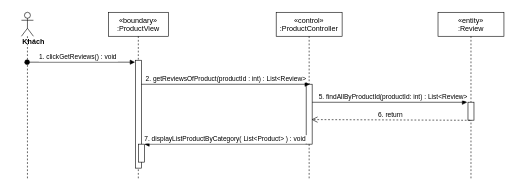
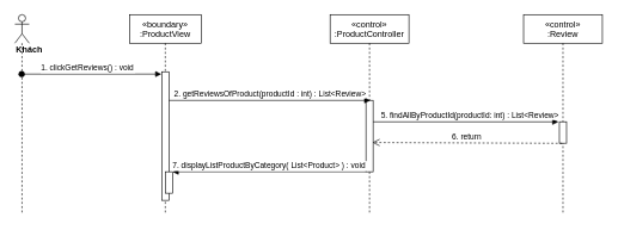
  <mxCell id="0" />
  <mxCell id="1" parent="0" />
  <mxCell id="2" value="«boundary»&#10;:ProductView" style="shape=umlLifeline;perimeter=lifelinePerimeter;container=1;collapsible=0;recursiveResize=0;rounded=0;shadow=0;strokeWidth=1;" parent="1" vertex="1"><mxGeometry x="180" y="20" width="100" height="280" as="geometry" /></mxCell>
  <mxCell id="3" value="" style="points=[];perimeter=orthogonalPerimeter;rounded=0;shadow=0;strokeWidth=1;" parent="2" vertex="1"><mxGeometry x="45" y="80" width="10" height="180" as="geometry" /></mxCell>
  <mxCell id="4" value="" style="html=1;points=[];perimeter=orthogonalPerimeter;" parent="2" vertex="1"><mxGeometry x="50" y="220" width="10" height="30" as="geometry" /></mxCell>
  <mxCell id="5" value="«control»&#10;:ProductController" style="shape=umlLifeline;perimeter=lifelinePerimeter;container=1;collapsible=0;recursiveResize=0;rounded=0;shadow=0;strokeWidth=1;" parent="1" vertex="1"><mxGeometry x="460" y="20" width="110" height="280" as="geometry" /></mxCell>
  <mxCell id="6" value="" style="points=[];perimeter=orthogonalPerimeter;rounded=0;shadow=0;strokeWidth=1;" parent="5" vertex="1"><mxGeometry x="50" y="120" width="10" height="100" as="geometry" /></mxCell>
- <mxCell id="7" value="&lt;div&gt;&lt;b&gt;Khách&lt;/b&gt;&lt;/div&gt;" style="shape=umlLifeline;participant=umlActor;perimeter=lifelinePerimeter;whiteSpace=wrap;html=1;container=1;collapsible=0;recursiveResize=0;verticalAlign=top;spacingTop=36;outlineConnect=0;align=left;" parent="1" vertex="1"><mxGeometry x="35" y="20" width="20" height="280" as="geometry" /></mxCell>
+ <mxCell id="7" value="&lt;div&gt;&lt;b&gt;Khách&lt;/b&gt;&lt;/div&gt;" style="shape=umlLifeline;participant=umlActor;perimeter=lifelinePerimeter;whiteSpace=wrap;html=1;container=1;collapsible=0;recursiveResize=0;verticalAlign=top;spacingTop=36;outlineConnect=0;align=left;" parent="1" vertex="1"><mxGeometry x="20" y="20" width="20" height="280" as="geometry" /></mxCell>
  <mxCell id="8" value="1. clickGetReviews() : void" style="verticalAlign=bottom;startArrow=oval;endArrow=block;startSize=8;shadow=0;strokeWidth=1;entryX=-0.05;entryY=0.018;entryDx=0;entryDy=0;entryPerimeter=0;" parent="1" source="7" target="3" edge="1"><mxGeometry x="-0.06" relative="1" as="geometry"><mxPoint x="20" y="110" as="sourcePoint" /><mxPoint as="offset" /></mxGeometry></mxCell>
  <mxCell id="9" value="2. getReviewsOfProduct(productId : int) : List&amp;lt;Review&amp;gt;" style="html=1;verticalAlign=bottom;endArrow=block;entryX=0.617;entryY=0.001;entryDx=0;entryDy=0;entryPerimeter=0;" parent="1" source="3" target="6" edge="1"><mxGeometry width="80" relative="1" as="geometry"><mxPoint x="240" y="188" as="sourcePoint" /><mxPoint x="420" y="150" as="targetPoint" /></mxGeometry></mxCell>
- <mxCell id="10" value="«entity»&#10;:Review" style="shape=umlLifeline;perimeter=lifelinePerimeter;container=1;collapsible=0;recursiveResize=0;rounded=0;shadow=0;strokeWidth=1;" parent="1" vertex="1"><mxGeometry x="730" y="20" width="110" height="280" as="geometry" /></mxCell>
+ <mxCell id="10" value="«control»&#10;:Review" style="shape=umlLifeline;perimeter=lifelinePerimeter;container=1;collapsible=0;recursiveResize=0;rounded=0;shadow=0;strokeWidth=1;" parent="1" vertex="1"><mxGeometry x="730" y="20" width="110" height="280" as="geometry" /></mxCell>
  <mxCell id="11" value="" style="points=[];perimeter=orthogonalPerimeter;rounded=0;shadow=0;strokeWidth=1;" parent="10" vertex="1"><mxGeometry x="50" y="150" width="10" height="30" as="geometry" /></mxCell>
  <mxCell id="12" value="5. findAllByProductId(productId: int) : List&amp;lt;Review&amp;gt;" style="html=1;verticalAlign=bottom;endArrow=block;entryX=-0.133;entryY=0.004;entryDx=0;entryDy=0;entryPerimeter=0;" parent="1" source="6" target="11" edge="1"><mxGeometry x="0.041" width="80" relative="1" as="geometry"><mxPoint x="815" y="195.12" as="sourcePoint" /><mxPoint x="920" y="130" as="targetPoint" /><mxPoint as="offset" /></mxGeometry></mxCell>
  <mxCell id="13" value="6. return&amp;nbsp;" style="html=1;verticalAlign=bottom;endArrow=open;dashed=1;endSize=8;exitX=0.367;exitY=1.006;exitDx=0;exitDy=0;exitPerimeter=0;entryX=0.9;entryY=0.59;entryDx=0;entryDy=0;entryPerimeter=0;" parent="1" source="11" target="6" edge="1"><mxGeometry relative="1" as="geometry"><mxPoint x="920" y="300" as="sourcePoint" /><mxPoint x="814" y="225.04" as="targetPoint" /></mxGeometry></mxCell>
  <mxCell id="14" value="7. displayListProductByCategory( List&lt;Product&gt; ) : void" style="verticalAlign=bottom;endArrow=block;shadow=0;strokeWidth=1;" parent="1" source="6" target="4" edge="1"><mxGeometry relative="1" as="geometry"><mxPoint x="485" y="310" as="sourcePoint" /><mxPoint x="270" y="341" as="targetPoint" /></mxGeometry></mxCell>
